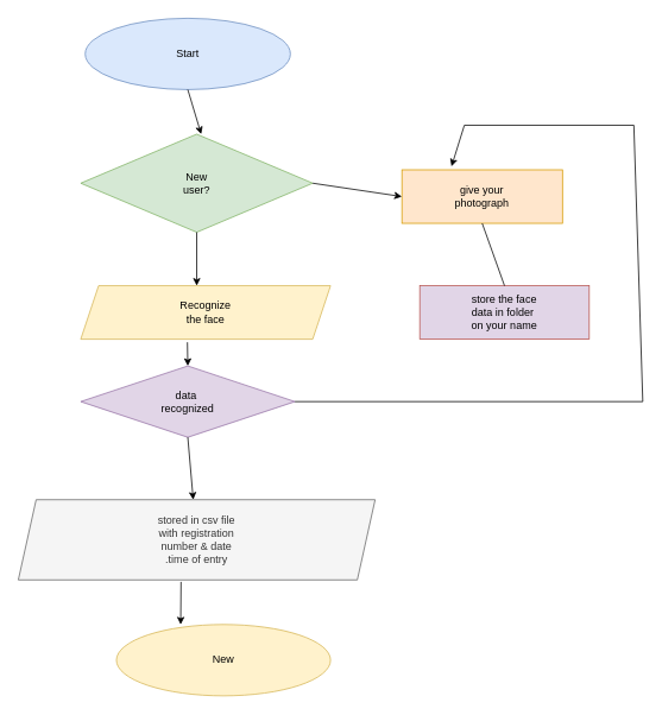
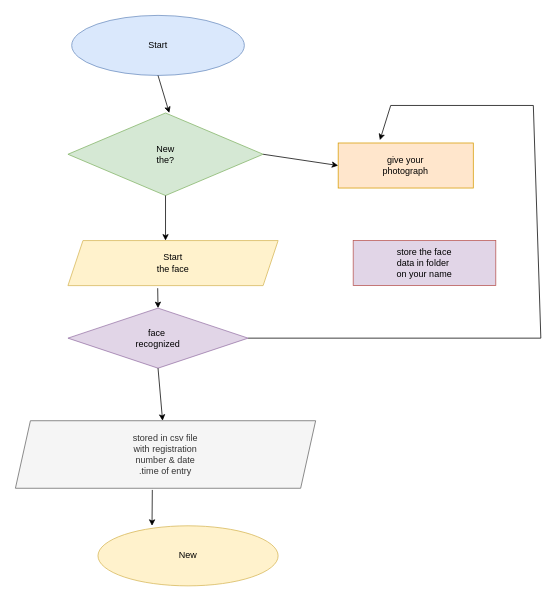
  <mxCell id="0" />
  <mxCell id="1" parent="0" />
  <mxCell id="2" value="Start" style="ellipse;whiteSpace=wrap;html=1;fillColor=#dae8fc;strokeColor=#6c8ebf;" vertex="1" parent="1"><mxGeometry x="95" y="20" width="230" height="80" as="geometry" /></mxCell>
  <mxCell id="3" value="" style="endArrow=classic;html=1;rounded=0;exitX=0.5;exitY=1;exitDx=0;exitDy=0;" edge="1" parent="1" source="2"><mxGeometry width="50" height="50" relative="1" as="geometry"><mxPoint x="310" y="280" as="sourcePoint" /><mxPoint x="225" y="150" as="targetPoint" /></mxGeometry></mxCell>
- <mxCell id="4" value="New&lt;div&gt;user?&lt;/div&gt;" style="rhombus;whiteSpace=wrap;html=1;fillColor=#d5e8d4;strokeColor=#82b366;" vertex="1" parent="1"><mxGeometry x="90" y="150" width="260" height="110" as="geometry" /></mxCell>
+ <mxCell id="4" value="New&lt;div&gt;the?&lt;/div&gt;" style="rhombus;whiteSpace=wrap;html=1;fillColor=#d5e8d4;strokeColor=#82b366;" vertex="1" parent="1"><mxGeometry x="90" y="150" width="260" height="110" as="geometry" /></mxCell>
  <mxCell id="5" style="edgeStyle=orthogonalEdgeStyle;rounded=0;orthogonalLoop=1;jettySize=auto;html=1;exitX=0.5;exitY=1;exitDx=0;exitDy=0;" edge="1" parent="1" source="4" target="4"><mxGeometry relative="1" as="geometry" /></mxCell>
  <mxCell id="6" value="" style="endArrow=classic;html=1;rounded=0;exitX=0.5;exitY=1;exitDx=0;exitDy=0;" edge="1" parent="1" source="4"><mxGeometry width="50" height="50" relative="1" as="geometry"><mxPoint x="310" y="280" as="sourcePoint" /><mxPoint x="220" y="320" as="targetPoint" /></mxGeometry></mxCell>
- <mxCell id="7" value="Recognize&lt;div&gt;the face&lt;/div&gt;" style="shape=parallelogram;perimeter=parallelogramPerimeter;whiteSpace=wrap;html=1;fixedSize=1;fillColor=#fff2cc;strokeColor=#d6b656;" vertex="1" parent="1"><mxGeometry x="90" y="320" width="280" height="60" as="geometry" /></mxCell>
+ <mxCell id="7" value="Start&lt;div&gt;the face&lt;/div&gt;" style="shape=parallelogram;perimeter=parallelogramPerimeter;whiteSpace=wrap;html=1;fixedSize=1;fillColor=#fff2cc;strokeColor=#d6b656;" vertex="1" parent="1"><mxGeometry x="90" y="320" width="280" height="60" as="geometry" /></mxCell>
  <mxCell id="8" value="" style="endArrow=classic;html=1;rounded=0;exitX=0.427;exitY=1.057;exitDx=0;exitDy=0;exitPerimeter=0;" edge="1" parent="1" source="7"><mxGeometry width="50" height="50" relative="1" as="geometry"><mxPoint x="310" y="280" as="sourcePoint" /><mxPoint x="210" y="410" as="targetPoint" /></mxGeometry></mxCell>
- <mxCell id="9" value="data&amp;nbsp;&lt;div&gt;recognized&lt;/div&gt;" style="rhombus;whiteSpace=wrap;html=1;fillColor=#e1d5e7;strokeColor=#9673a6;" vertex="1" parent="1"><mxGeometry x="90" y="410" width="240" height="80" as="geometry" /></mxCell>
+ <mxCell id="9" value="face&amp;nbsp;&lt;div&gt;recognized&lt;/div&gt;" style="rhombus;whiteSpace=wrap;html=1;fillColor=#e1d5e7;strokeColor=#9673a6;" vertex="1" parent="1"><mxGeometry x="90" y="410" width="240" height="80" as="geometry" /></mxCell>
  <mxCell id="10" value="" style="endArrow=classic;html=1;rounded=0;exitX=0.5;exitY=1;exitDx=0;exitDy=0;" edge="1" parent="1" source="9" target="11"><mxGeometry width="50" height="50" relative="1" as="geometry"><mxPoint x="310" y="470" as="sourcePoint" /><mxPoint x="210" y="540" as="targetPoint" /></mxGeometry></mxCell>
  <mxCell id="11" value="stored in csv file&lt;div&gt;with registration&lt;/div&gt;&lt;div&gt;number &amp;amp; date&lt;/div&gt;&lt;div&gt;.time of entry&lt;/div&gt;" style="shape=parallelogram;perimeter=parallelogramPerimeter;whiteSpace=wrap;html=1;fixedSize=1;fillColor=#f5f5f5;fontColor=#333333;strokeColor=#666666;" vertex="1" parent="1"><mxGeometry x="20" y="560" width="400" height="90" as="geometry" /></mxCell>
  <mxCell id="12" value="" style="endArrow=classic;html=1;rounded=0;exitX=0.456;exitY=1.024;exitDx=0;exitDy=0;exitPerimeter=0;" edge="1" parent="1" source="11"><mxGeometry width="50" height="50" relative="1" as="geometry"><mxPoint x="310" y="530" as="sourcePoint" /><mxPoint x="202" y="700" as="targetPoint" /></mxGeometry></mxCell>
  <mxCell id="13" value="New" style="ellipse;whiteSpace=wrap;html=1;fillColor=#fff2cc;strokeColor=#d6b656;" vertex="1" parent="1"><mxGeometry x="130" y="700" width="240" height="80" as="geometry" /></mxCell>
  <mxCell id="14" value="give your&lt;div&gt;photograph&lt;/div&gt;" style="rounded=0;whiteSpace=wrap;html=1;fillColor=#ffe6cc;strokeColor=#d79b00;" vertex="1" parent="1"><mxGeometry x="450" y="190" width="180" height="60" as="geometry" /></mxCell>
  <mxCell id="15" value="store the face&lt;div&gt;data in folder&amp;nbsp;&lt;/div&gt;&lt;div&gt;on your name&lt;/div&gt;" style="rounded=0;whiteSpace=wrap;html=1;fillColor=#e1d5e7;strokeColor=#b85450;" vertex="1" parent="1"><mxGeometry x="470" y="320" width="190" height="60" as="geometry" /></mxCell>
  <mxCell id="16" value="" style="endArrow=classic;html=1;rounded=0;exitX=1;exitY=0.5;exitDx=0;exitDy=0;entryX=0;entryY=0.5;entryDx=0;entryDy=0;" edge="1" parent="1" source="4" target="14"><mxGeometry width="50" height="50" relative="1" as="geometry"><mxPoint x="380" y="160" as="sourcePoint" /><mxPoint x="430" y="110" as="targetPoint" /></mxGeometry></mxCell>
  <mxCell id="17" value="" style="endArrow=classic;html=1;rounded=0;exitX=1;exitY=0.5;exitDx=0;exitDy=0;" edge="1" parent="1" source="9"><mxGeometry width="50" height="50" relative="1" as="geometry"><mxPoint x="350" y="470" as="sourcePoint" /><mxPoint x="330" y="450" as="targetPoint" /></mxGeometry></mxCell>
  <mxCell id="18" value="" style="endArrow=none;html=1;rounded=0;" edge="1" parent="1"><mxGeometry width="50" height="50" relative="1" as="geometry"><mxPoint x="330" y="450" as="sourcePoint" /><mxPoint x="720" y="450" as="targetPoint" /></mxGeometry></mxCell>
  <mxCell id="19" value="" style="endArrow=none;html=1;rounded=0;" edge="1" parent="1"><mxGeometry width="50" height="50" relative="1" as="geometry"><mxPoint x="710" y="140" as="sourcePoint" /><mxPoint x="720" y="450" as="targetPoint" /></mxGeometry></mxCell>
  <mxCell id="20" value="" style="endArrow=none;html=1;rounded=0;" edge="1" parent="1"><mxGeometry width="50" height="50" relative="1" as="geometry"><mxPoint x="520" y="140" as="sourcePoint" /><mxPoint x="710" y="140" as="targetPoint" /></mxGeometry></mxCell>
  <mxCell id="21" value="" style="endArrow=classic;html=1;rounded=0;entryX=0.309;entryY=-0.063;entryDx=0;entryDy=0;entryPerimeter=0;" edge="1" parent="1" target="14"><mxGeometry width="50" height="50" relative="1" as="geometry"><mxPoint x="520" y="140" as="sourcePoint" /><mxPoint x="430" y="330" as="targetPoint" /></mxGeometry></mxCell>
- <mxCell id="22" value="" style="endArrow=none;html=1;rounded=0;entryX=0.5;entryY=1;entryDx=0;entryDy=0;exitX=0.5;exitY=0;exitDx=0;exitDy=0;" edge="1" parent="1" source="15" target="14"><mxGeometry width="50" height="50" relative="1" as="geometry"><mxPoint x="380" y="380" as="sourcePoint" /><mxPoint x="430" y="330" as="targetPoint" /></mxGeometry></mxCell>
